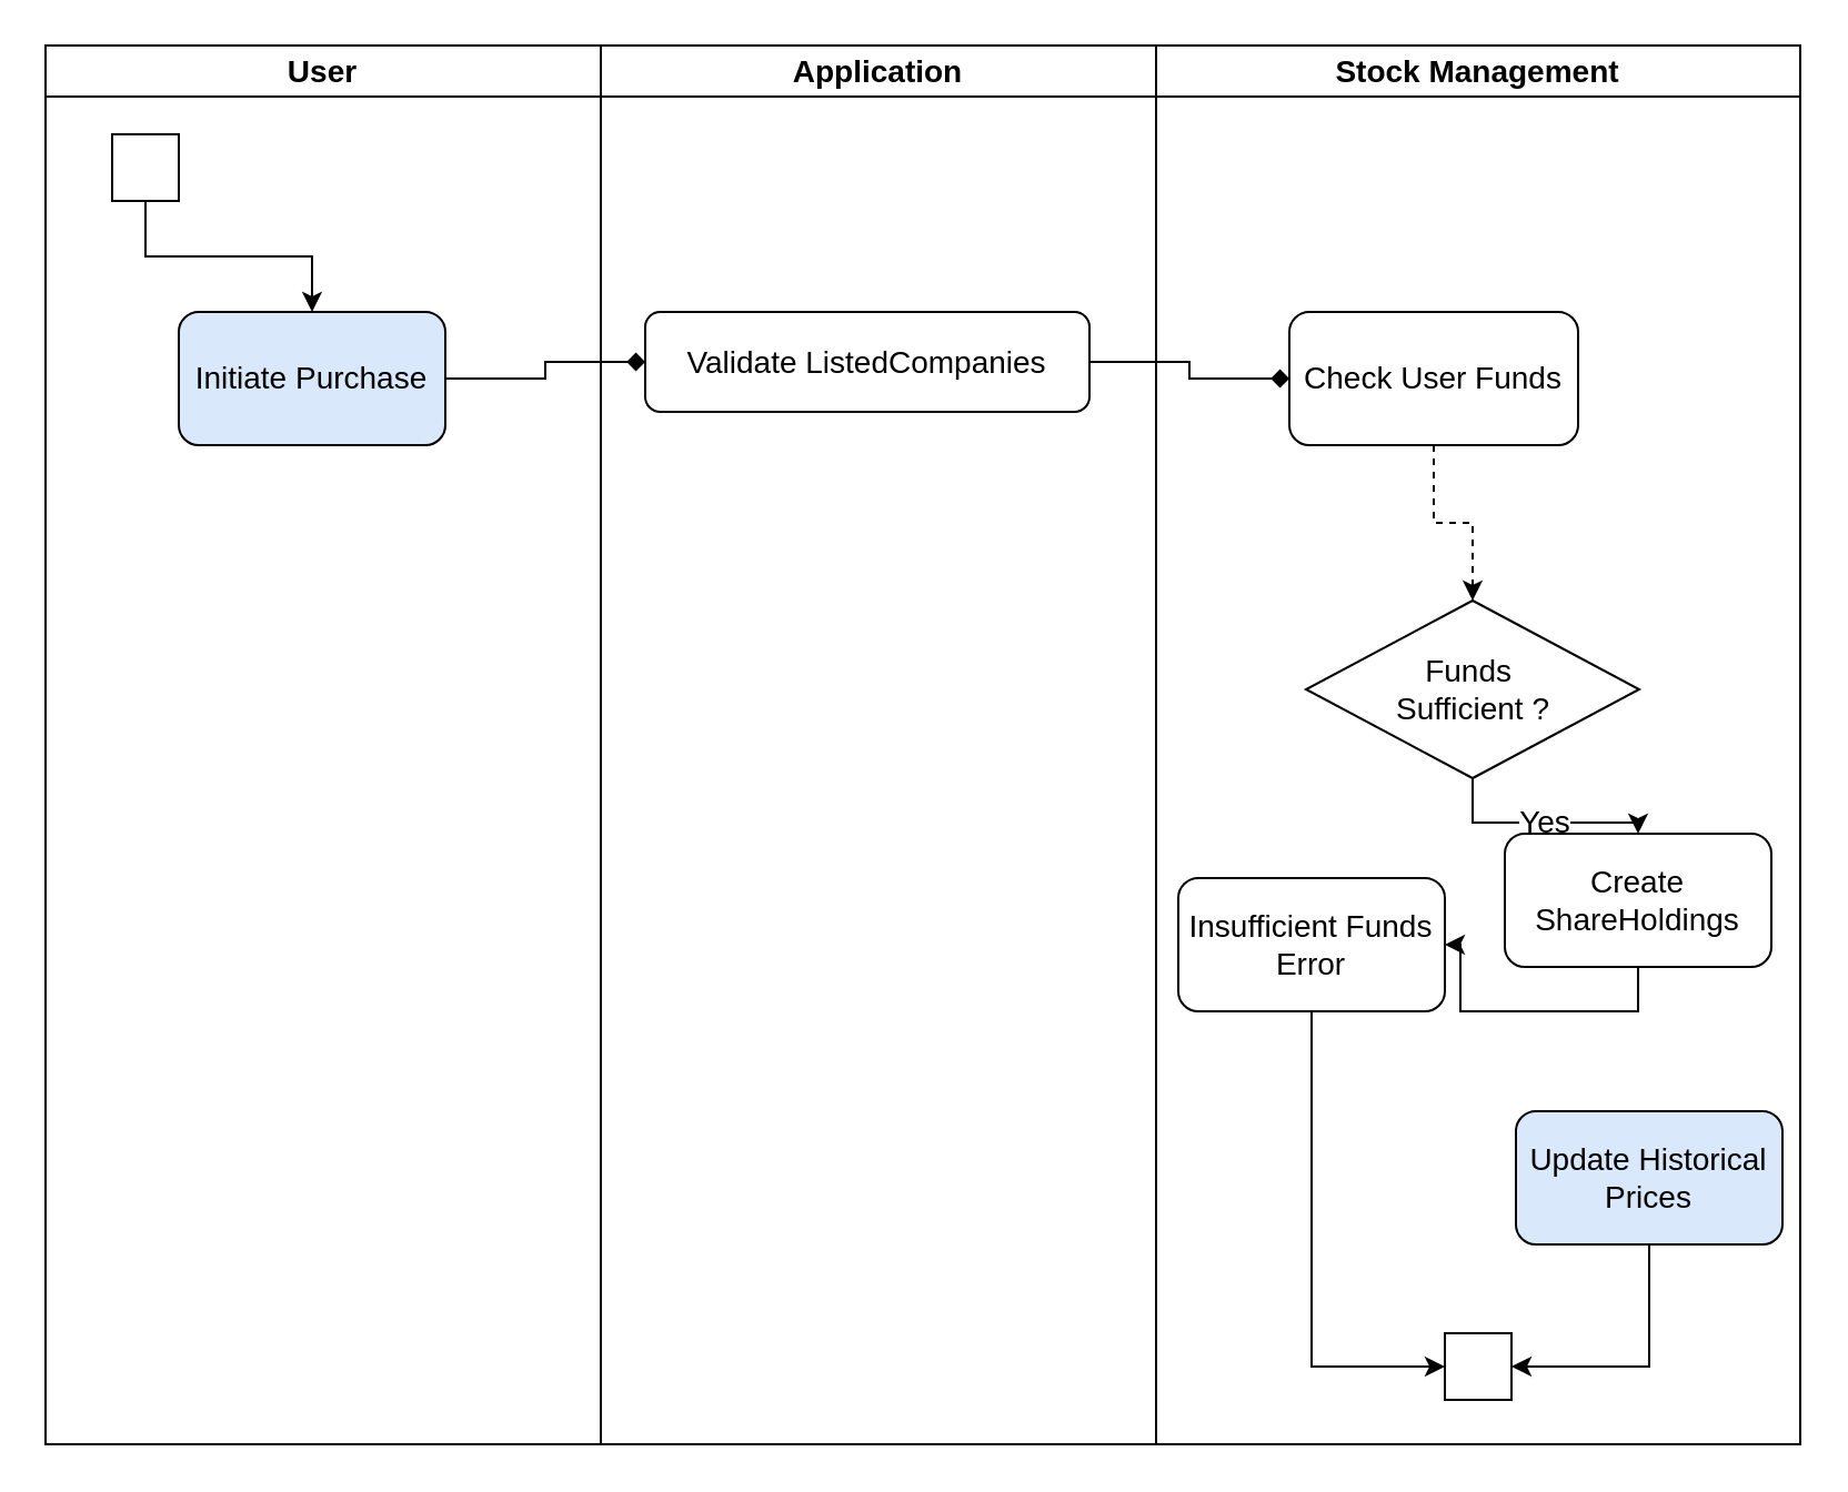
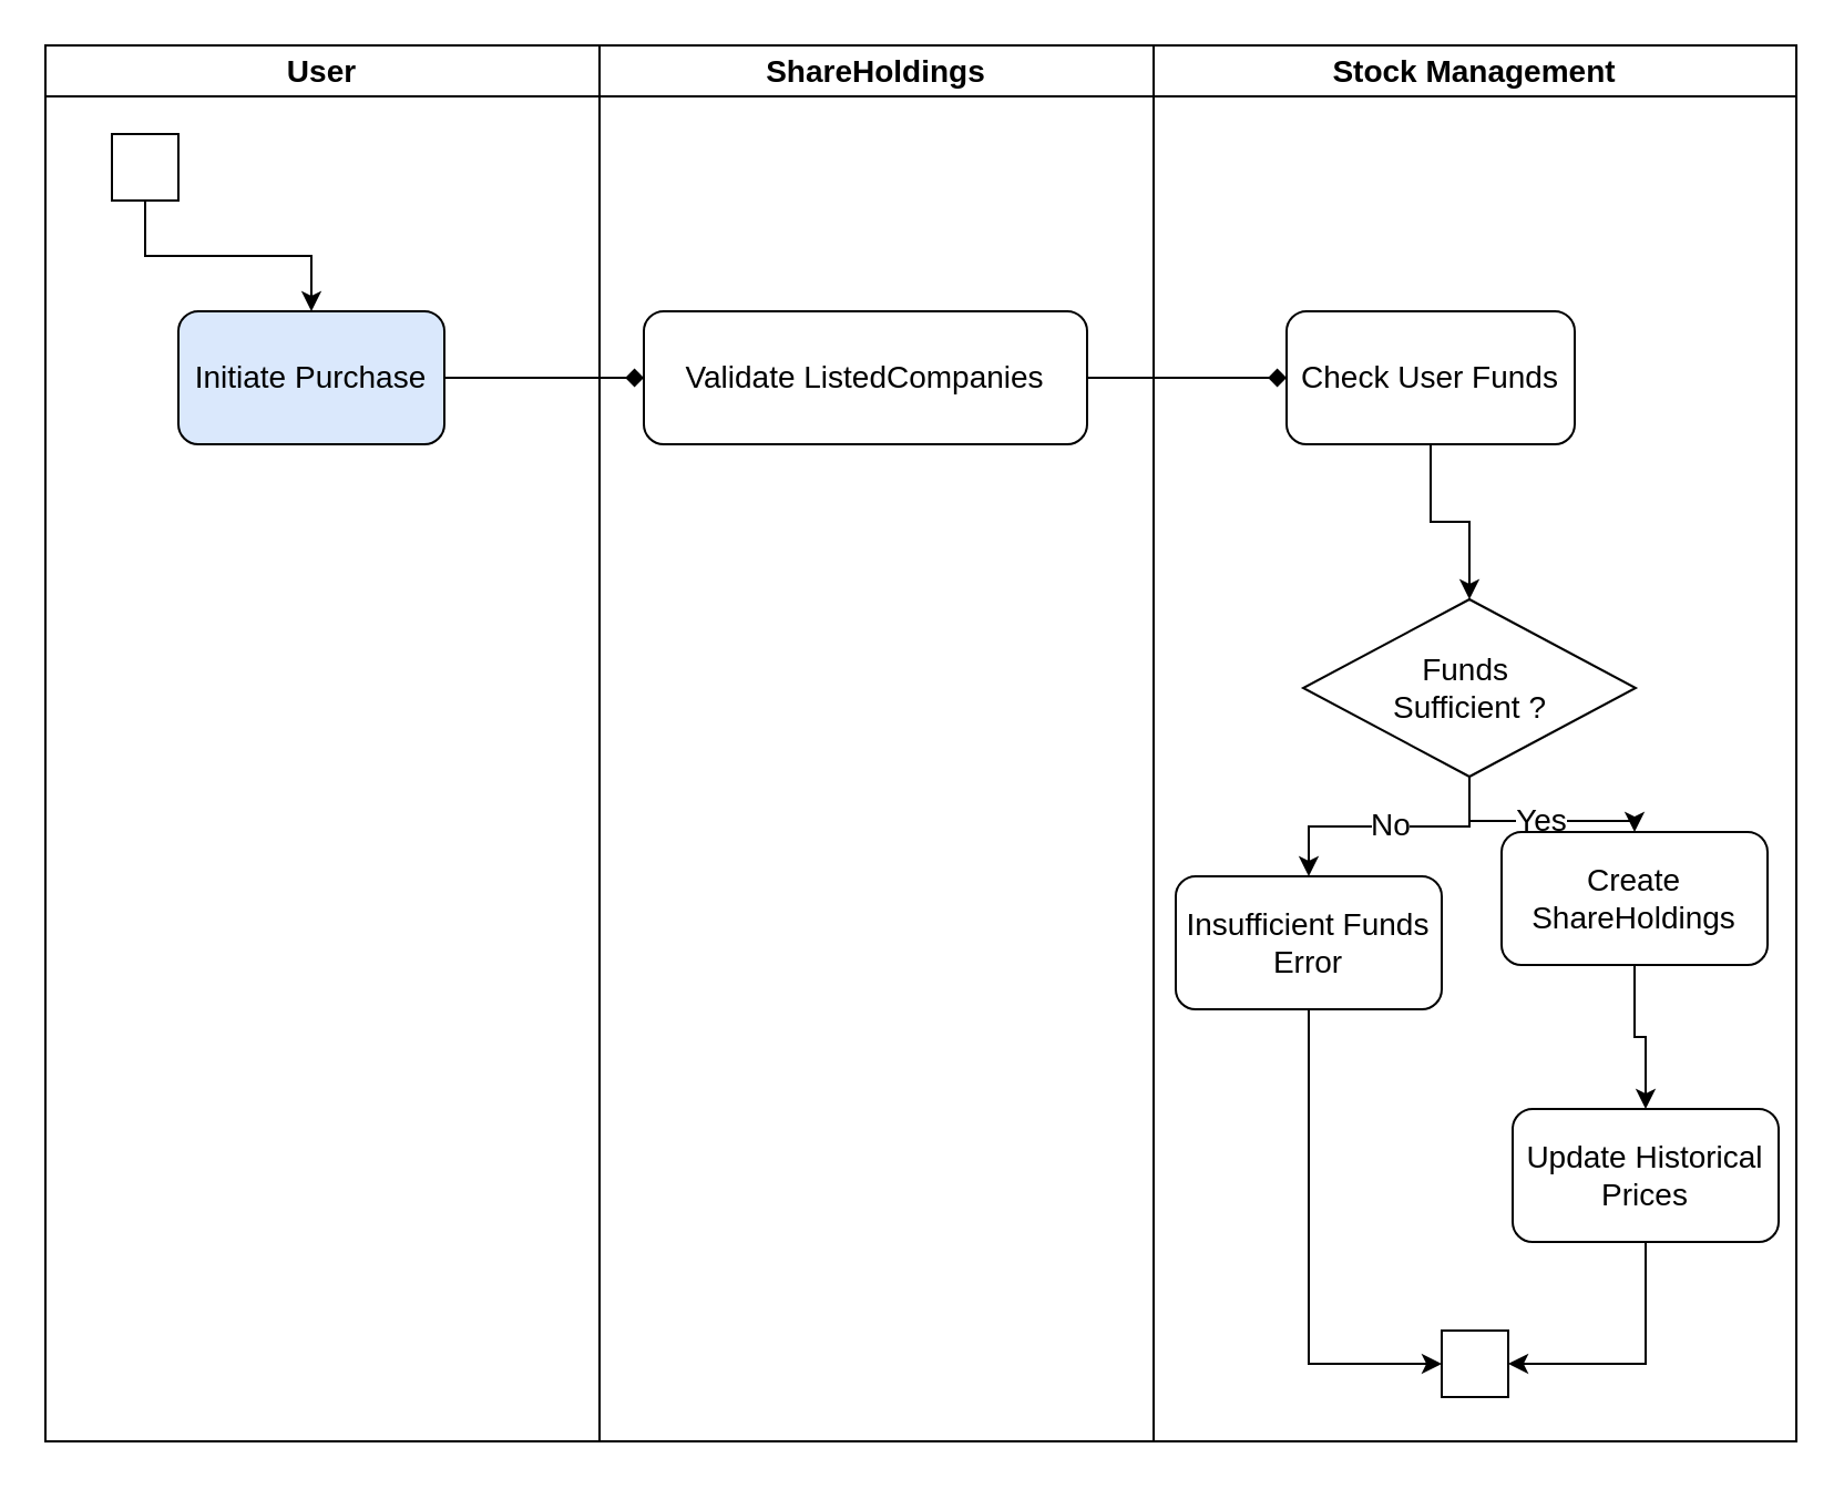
  <mxCell id="0" />
  <mxCell id="1" parent="0" />
  <mxCell id="2" value="&lt;font style=&quot;font-size: 14px;&quot;&gt;User&lt;/font&gt;" style="swimlane;whiteSpace=wrap;html=1;" parent="1" vertex="1"><mxGeometry x="20" y="20" width="250" height="630" as="geometry"><mxRectangle x="100" y="170" width="140" height="30" as="alternateBounds" /></mxGeometry></mxCell>
  <mxCell id="3" style="edgeStyle=orthogonalEdgeStyle;rounded=0;orthogonalLoop=1;jettySize=auto;html=1;exitX=0.5;exitY=1;exitDx=0;exitDy=0;entryX=0.5;entryY=0;entryDx=0;entryDy=0;" parent="2" source="4" target="5" edge="1"><mxGeometry relative="1" as="geometry" /></mxCell>
  <mxCell id="4" value="" style="whiteSpace=wrap;html=1;aspect=fixed;" parent="2" vertex="1"><mxGeometry x="30" y="40" width="30" height="30" as="geometry" /></mxCell>
  <mxCell id="5" value="&lt;font style=&quot;font-size: 14px;&quot;&gt;Initiate Purchase&lt;/font&gt;" style="rounded=1;whiteSpace=wrap;html=1;fillColor=#dae8fc;" parent="2" vertex="1"><mxGeometry x="60" y="120" width="120" height="60" as="geometry" /></mxCell>
- <mxCell id="6" value="&lt;font style=&quot;font-size: 14px;&quot;&gt;Application&lt;/font&gt;" style="swimlane;whiteSpace=wrap;html=1;" parent="1" vertex="1"><mxGeometry x="270" y="20" width="250" height="630" as="geometry"><mxRectangle x="100" y="170" width="140" height="30" as="alternateBounds" /></mxGeometry></mxCell>
- <mxCell id="7" value="&lt;font style=&quot;font-size: 14px;&quot;&gt;Validate ListedCompanies&lt;/font&gt;" style="rounded=1;whiteSpace=wrap;html=1;" parent="6" vertex="1"><mxGeometry x="20" y="120" width="200" height="45" as="geometry" /></mxCell>
+ <mxCell id="6" value="&lt;font style=&quot;font-size: 14px;&quot;&gt;ShareHoldings&lt;/font&gt;" style="swimlane;whiteSpace=wrap;html=1;" parent="1" vertex="1"><mxGeometry x="270" y="20" width="250" height="630" as="geometry"><mxRectangle x="100" y="170" width="140" height="30" as="alternateBounds" /></mxGeometry></mxCell>
+ <mxCell id="7" value="&lt;font style=&quot;font-size: 14px;&quot;&gt;Validate ListedCompanies&lt;/font&gt;" style="rounded=1;whiteSpace=wrap;html=1;" parent="6" vertex="1"><mxGeometry x="20" y="120" width="200" height="60" as="geometry" /></mxCell>
  <mxCell id="8" value="&lt;font style=&quot;font-size: 14px;&quot;&gt;Stock Management&lt;/font&gt;" style="swimlane;whiteSpace=wrap;html=1;" parent="1" vertex="1"><mxGeometry x="520" y="20" width="290" height="630" as="geometry"><mxRectangle x="100" y="170" width="140" height="30" as="alternateBounds" /></mxGeometry></mxCell>
- <mxCell id="9" style="edgeStyle=orthogonalEdgeStyle;rounded=0;orthogonalLoop=1;jettySize=auto;html=1;exitX=0.5;exitY=1;exitDx=0;exitDy=0;entryX=0.5;entryY=0;entryDx=0;entryDy=0;dashed=1;" parent="8" source="10" target="15" edge="1"><mxGeometry relative="1" as="geometry" /></mxCell>
+ <mxCell id="9" style="edgeStyle=orthogonalEdgeStyle;rounded=0;orthogonalLoop=1;jettySize=auto;html=1;exitX=0.5;exitY=1;exitDx=0;exitDy=0;entryX=0.5;entryY=0;entryDx=0;entryDy=0;" parent="8" source="10" target="15" edge="1"><mxGeometry relative="1" as="geometry" /></mxCell>
  <mxCell id="10" value="&lt;font style=&quot;font-size: 14px;&quot;&gt;Check User Funds&lt;/font&gt;" style="rounded=1;whiteSpace=wrap;html=1;" parent="8" vertex="1"><mxGeometry x="60" y="120" width="130" height="60" as="geometry" /></mxCell>
+ <mxCell id="11" style="edgeStyle=orthogonalEdgeStyle;rounded=0;orthogonalLoop=1;jettySize=auto;html=1;exitX=0.5;exitY=1;exitDx=0;exitDy=0;entryX=0.5;entryY=0;entryDx=0;entryDy=0;" parent="8" source="15" target="17" edge="1"><mxGeometry relative="1" as="geometry" /></mxCell>
+ <mxCell id="12" value="&lt;font style=&quot;font-size: 14px;&quot;&gt;No&lt;/font&gt;" style="edgeLabel;html=1;align=center;verticalAlign=middle;resizable=0;points=[];" parent="11" vertex="1" connectable="0"><mxGeometry x="-0.002" y="-1" relative="1" as="geometry"><mxPoint as="offset" /></mxGeometry></mxCell>
  <mxCell id="13" style="edgeStyle=orthogonalEdgeStyle;rounded=0;orthogonalLoop=1;jettySize=auto;html=1;exitX=0.5;exitY=1;exitDx=0;exitDy=0;entryX=0.5;entryY=0;entryDx=0;entryDy=0;" parent="8" source="15" target="19" edge="1"><mxGeometry relative="1" as="geometry" /></mxCell>
  <mxCell id="14" value="&lt;font style=&quot;font-size: 14px;&quot;&gt;Yes&lt;/font&gt;" style="edgeLabel;html=1;align=center;verticalAlign=middle;resizable=0;points=[];" parent="13" vertex="1" connectable="0"><mxGeometry x="0.047" y="1" relative="1" as="geometry"><mxPoint as="offset" /></mxGeometry></mxCell>
  <mxCell id="15" value="&lt;font style=&quot;font-size: 14px;&quot;&gt;Funds&amp;nbsp;&lt;/font&gt;&lt;div&gt;&lt;font style=&quot;font-size: 14px;&quot;&gt;Sufficient ?&lt;/font&gt;&lt;/div&gt;" style="rhombus;whiteSpace=wrap;html=1;" parent="8" vertex="1"><mxGeometry x="67.5" y="250" width="150" height="80" as="geometry" /></mxCell>
  <mxCell id="16" style="edgeStyle=orthogonalEdgeStyle;rounded=0;orthogonalLoop=1;jettySize=auto;html=1;exitX=0.5;exitY=1;exitDx=0;exitDy=0;entryX=0;entryY=0.5;entryDx=0;entryDy=0;" parent="8" source="17" target="22" edge="1"><mxGeometry relative="1" as="geometry" /></mxCell>
  <mxCell id="17" value="&lt;font style=&quot;font-size: 14px;&quot;&gt;Insufficient Funds Error&lt;/font&gt;" style="rounded=1;whiteSpace=wrap;html=1;" parent="8" vertex="1"><mxGeometry x="10" y="375" width="120" height="60" as="geometry" /></mxCell>
- <mxCell id="18" style="edgeStyle=orthogonalEdgeStyle;rounded=0;orthogonalLoop=1;jettySize=auto;html=1;exitX=0.5;exitY=1;exitDx=0;exitDy=0;" parent="8" source="19" target="17" edge="1"><mxGeometry relative="1" as="geometry" /></mxCell>
+ <mxCell id="18" style="edgeStyle=orthogonalEdgeStyle;rounded=0;orthogonalLoop=1;jettySize=auto;html=1;exitX=0.5;exitY=1;exitDx=0;exitDy=0;entryX=0.5;entryY=0;entryDx=0;entryDy=0;" parent="8" source="19" target="21" edge="1"><mxGeometry relative="1" as="geometry" /></mxCell>
  <mxCell id="19" value="&lt;font style=&quot;font-size: 14px;&quot;&gt;Create ShareHoldings&lt;/font&gt;" style="rounded=1;whiteSpace=wrap;html=1;" parent="8" vertex="1"><mxGeometry x="157" y="355" width="120" height="60" as="geometry" /></mxCell>
  <mxCell id="20" style="edgeStyle=orthogonalEdgeStyle;rounded=0;orthogonalLoop=1;jettySize=auto;html=1;exitX=0.5;exitY=1;exitDx=0;exitDy=0;entryX=1;entryY=0.5;entryDx=0;entryDy=0;" parent="8" source="21" target="22" edge="1"><mxGeometry relative="1" as="geometry" /></mxCell>
- <mxCell id="21" value="&lt;font style=&quot;font-size: 14px;&quot;&gt;Update Historical Prices&lt;/font&gt;" style="rounded=1;whiteSpace=wrap;html=1;fillColor=#dae8fc;" parent="8" vertex="1"><mxGeometry x="162" y="480" width="120" height="60" as="geometry" /></mxCell>
+ <mxCell id="21" value="&lt;font style=&quot;font-size: 14px;&quot;&gt;Update Historical Prices&lt;/font&gt;" style="rounded=1;whiteSpace=wrap;html=1;" parent="8" vertex="1"><mxGeometry x="162" y="480" width="120" height="60" as="geometry" /></mxCell>
  <mxCell id="22" value="" style="whiteSpace=wrap;html=1;aspect=fixed;" parent="8" vertex="1"><mxGeometry x="130" y="580" width="30" height="30" as="geometry" /></mxCell>
  <mxCell id="23" style="edgeStyle=orthogonalEdgeStyle;rounded=0;orthogonalLoop=1;jettySize=auto;html=1;exitX=1;exitY=0.5;exitDx=0;exitDy=0;entryX=0;entryY=0.5;entryDx=0;entryDy=0;endArrow=diamond;" parent="1" source="5" target="7" edge="1"><mxGeometry relative="1" as="geometry" /></mxCell>
  <mxCell id="24" style="edgeStyle=orthogonalEdgeStyle;rounded=0;orthogonalLoop=1;jettySize=auto;html=1;exitX=1;exitY=0.5;exitDx=0;exitDy=0;entryX=0;entryY=0.5;entryDx=0;entryDy=0;endArrow=diamond;" parent="1" source="7" target="10" edge="1"><mxGeometry relative="1" as="geometry" /></mxCell>
